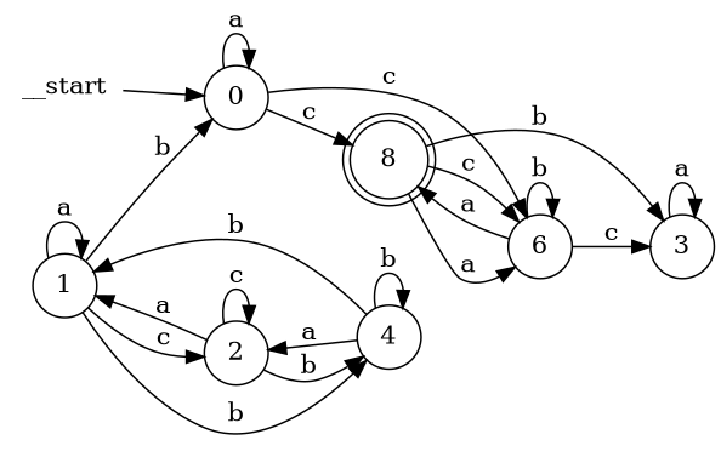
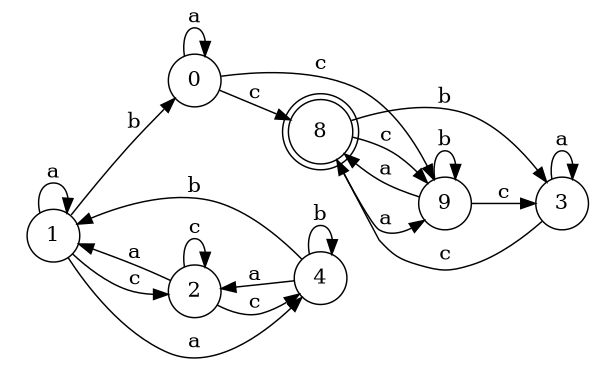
  digraph {
    rankdir=LR
    node [shape=circle]
-   __start [shape=none]
    n2 [label=0]
    n3 [label=8 shape=doublecircle]
-   n4 [label=6]
+   n4 [label=9]
    n5 [label=3]
    n6 [label=1]
    n7 [label=2]
    n8 [label=4]
-   __start -> n2
    n2 -> n2 [label=a]
    n2 -> n3 [label=c]
    n2 -> n4 [label=c]
    n3 -> n4 [label=a]
    n3 -> n4 [label=c]
    n3 -> n5 [label=b]
    n4 -> n3 [label=a]
    n4 -> n4 [label=b]
    n4 -> n5 [label=c]
+   n5 -> n3 [label=c]
    n5 -> n5 [label=a]
    n6 -> n2 [label=b]
    n6 -> n6 [label=a]
    n6 -> n7 [label=c]
-   n6 -> n8 [label=b]
+   n6 -> n8 [label=a]
    n7 -> n6 [label=a]
    n7 -> n7 [label=c]
-   n7 -> n8 [label=b]
+   n7 -> n8 [label=c]
    n8 -> n6 [label=b]
    n8 -> n7 [label=a]
    n8 -> n8 [label=b]
  }
